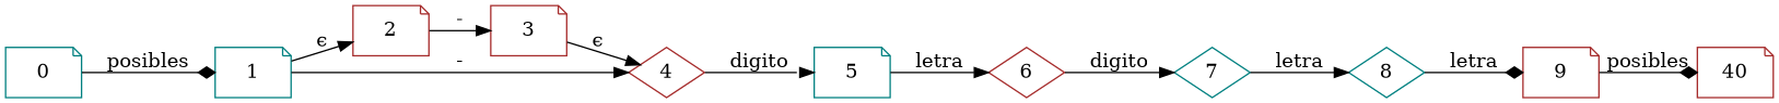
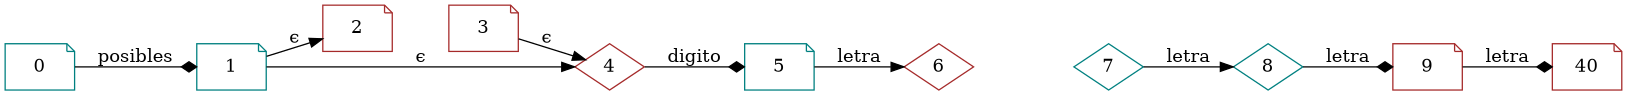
  digraph {
    rankdir=LR
    node [color=brown shape=note]
    edge [arrowhead=normal]
    0 [color=teal]
    1 [color=teal]
    2
    4 [shape=diamond]
    3
    5 [color=teal]
    6 [shape=diamond]
    7 [color=teal shape=diamond]
    8 [color=teal shape=diamond]
    9
    n11 [label=40]
    0 -> 1 [arrowhead=diamond label=posibles]
    1 -> 2 [label="ϵ"]
-   1 -> 4 [label="-"]
-   2 -> 3 [label="-"]
-   4 -> 5 [label=digito]
+   1 -> 4 [label="ϵ"]
+   4 -> 5 [arrowhead=diamond label=digito]
    3 -> 4 [label="ϵ"]
    5 -> 6 [label=letra]
-   6 -> 7 [label=digito]
    7 -> 8 [label=letra]
    8 -> 9 [arrowhead=diamond label=letra]
-   9 -> n11 [arrowhead=diamond label=posibles]
+   9 -> n11 [arrowhead=diamond label=letra]
  }
